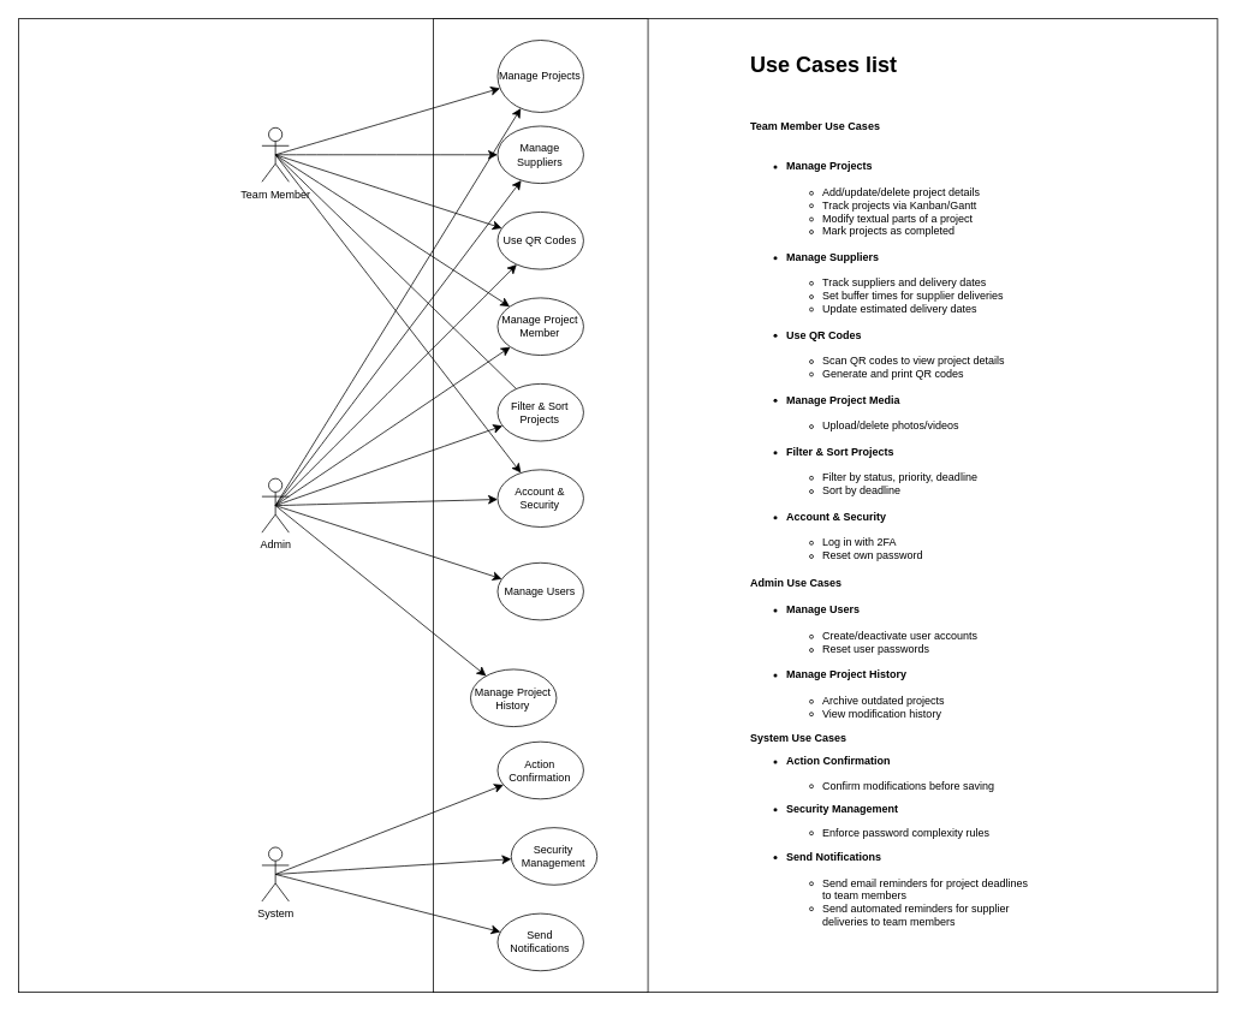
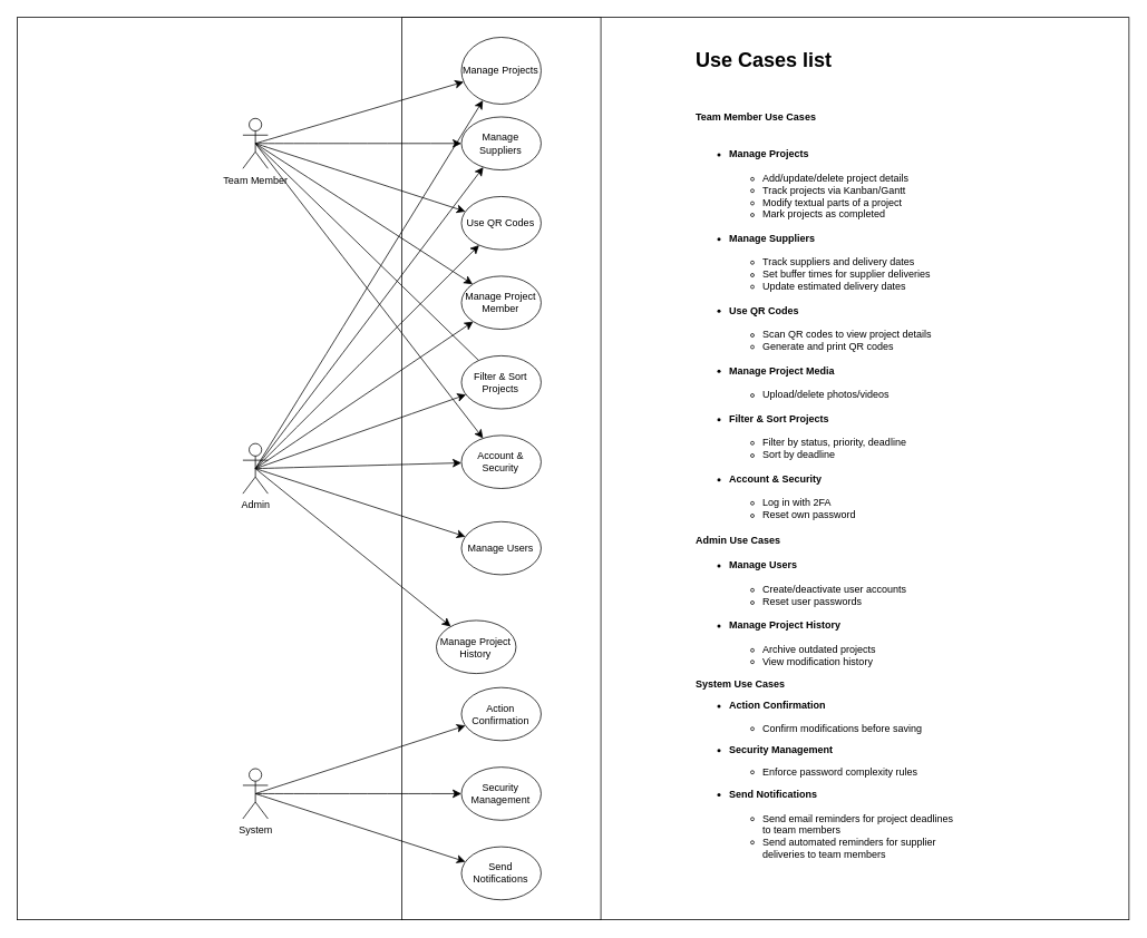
  <mxCell id="0" />
  <mxCell id="1" parent="0" />
  <mxCell id="2" value="" style="rounded=0;whiteSpace=wrap;html=1;" vertex="1" parent="1"><mxGeometry x="20" y="20" width="1330" height="1080" as="geometry" /></mxCell>
  <mxCell id="3" value="&lt;h1 style=&quot;margin-top: 0px;&quot;&gt;Use Cases list&lt;/h1&gt;&lt;p&gt;&lt;br&gt;&lt;/p&gt;&lt;h4 data-end=&quot;1658&quot; data-start=&quot;1628&quot;&gt;&lt;strong data-end=&quot;1658&quot; data-start=&quot;1633&quot;&gt;Team Member Use Cases&lt;/strong&gt;&lt;/h4&gt;&lt;ul data-end=&quot;2439&quot; data-start=&quot;1659&quot;&gt;&lt;br&gt;&lt;li data-end=&quot;1831&quot; data-start=&quot;1659&quot;&gt;&lt;strong data-end=&quot;1680&quot; data-start=&quot;1661&quot;&gt;Manage Projects&lt;/strong&gt;&lt;br&gt;&lt;ul data-end=&quot;1831&quot; data-start=&quot;1683&quot;&gt;&lt;br&gt;&lt;li data-end=&quot;1720&quot; data-start=&quot;1683&quot;&gt;Add/update/delete project details&lt;/li&gt;&lt;li data-end=&quot;1758&quot; data-start=&quot;1723&quot;&gt;Track projects via Kanban/Gantt&lt;/li&gt;&lt;li data-end=&quot;1798&quot; data-start=&quot;1761&quot;&gt;Modify textual parts of a project&lt;/li&gt;&lt;li data-end=&quot;1831&quot; data-start=&quot;1801&quot;&gt;Mark projects as completed&lt;/li&gt;&lt;/ul&gt;&lt;/li&gt;&lt;br&gt;&lt;li data-end=&quot;1980&quot; data-start=&quot;1832&quot;&gt;&lt;strong data-end=&quot;1854&quot; data-start=&quot;1834&quot;&gt;Manage Suppliers&lt;/strong&gt;&lt;br&gt;&lt;ul data-end=&quot;1980&quot; data-start=&quot;1857&quot;&gt;&lt;br&gt;&lt;li data-end=&quot;1895&quot; data-start=&quot;1857&quot;&gt;Track suppliers and delivery dates&lt;/li&gt;&lt;li data-end=&quot;1942&quot; data-start=&quot;1898&quot;&gt;Set buffer times for supplier deliveries&lt;/li&gt;&lt;li data-end=&quot;1980&quot; data-start=&quot;1945&quot;&gt;Update estimated delivery dates&lt;/li&gt;&lt;/ul&gt;&lt;/li&gt;&lt;br&gt;&lt;li data-end=&quot;2077&quot; data-start=&quot;1981&quot;&gt;&lt;strong data-end=&quot;1999&quot; data-start=&quot;1983&quot;&gt;Use QR Codes&lt;/strong&gt;&lt;br&gt;&lt;ul data-end=&quot;2077&quot; data-start=&quot;2002&quot;&gt;&lt;br&gt;&lt;li data-end=&quot;2043&quot; data-start=&quot;2002&quot;&gt;Scan QR codes to view project details&lt;/li&gt;&lt;li data-end=&quot;2077&quot; data-start=&quot;2046&quot;&gt;Generate and print QR codes&lt;/li&gt;&lt;/ul&gt;&lt;/li&gt;&lt;br&gt;&lt;li data-end=&quot;2138&quot; data-start=&quot;2078&quot;&gt;&lt;strong data-end=&quot;2104&quot; data-start=&quot;2080&quot;&gt;Manage Project Media&lt;/strong&gt;&lt;br&gt;&lt;ul data-end=&quot;2138&quot; data-start=&quot;2107&quot;&gt;&lt;br&gt;&lt;li data-end=&quot;2138&quot; data-start=&quot;2107&quot;&gt;Upload/delete photos/videos&lt;/li&gt;&lt;/ul&gt;&lt;/li&gt;&lt;br&gt;&lt;li data-end=&quot;2371&quot; data-start=&quot;2277&quot;&gt;&lt;strong data-end=&quot;2305&quot; data-start=&quot;2279&quot;&gt;Filter &amp;amp; Sort Projects&lt;/strong&gt;&lt;br&gt;&lt;ul data-end=&quot;2371&quot; data-start=&quot;2308&quot;&gt;&lt;br&gt;&lt;li data-end=&quot;2348&quot; data-start=&quot;2308&quot;&gt;Filter by status, priority, deadline&lt;/li&gt;&lt;li data-end=&quot;2371&quot; data-start=&quot;2351&quot;&gt;Sort by deadline&lt;/li&gt;&lt;/ul&gt;&lt;/li&gt;&lt;br&gt;&lt;li data-end=&quot;2439&quot; data-start=&quot;2372&quot;&gt;&lt;strong data-end=&quot;2396&quot; data-start=&quot;2374&quot;&gt;Account &amp;amp; Security&lt;/strong&gt;&lt;br&gt;&lt;ul data-end=&quot;2439&quot; data-start=&quot;2399&quot;&gt;&lt;br&gt;&lt;li data-end=&quot;2418&quot; data-start=&quot;2399&quot;&gt;Log in with 2FA&lt;/li&gt;&lt;li data-end=&quot;2439&quot; data-start=&quot;2421&quot;&gt;Reset own password&lt;/li&gt;&lt;/ul&gt;&lt;/li&gt;&lt;/ul&gt;&lt;h4 data-end=&quot;2465&quot; data-start=&quot;2441&quot;&gt;&lt;strong data-end=&quot;2465&quot; data-start=&quot;2446&quot;&gt;Admin Use Cases&lt;/strong&gt;&lt;/h4&gt;&lt;ul data-end=&quot;2750&quot; data-start=&quot;2466&quot;&gt;&lt;li data-end=&quot;2589&quot; data-start=&quot;2466&quot;&gt;&lt;strong data-end=&quot;2484&quot; data-start=&quot;2468&quot;&gt;Manage Users&lt;/strong&gt;&lt;br&gt;&lt;ul data-end=&quot;2589&quot; data-start=&quot;2487&quot;&gt;&lt;br&gt;&lt;li data-end=&quot;2522&quot; data-start=&quot;2487&quot;&gt;Create/deactivate user accounts&lt;/li&gt;&lt;li data-end=&quot;2549&quot; data-start=&quot;2525&quot;&gt;Reset user passwords&lt;/li&gt;&lt;/ul&gt;&lt;/li&gt;&lt;br&gt;&lt;li data-end=&quot;2682&quot; data-start=&quot;2590&quot;&gt;&lt;strong data-end=&quot;2618&quot; data-start=&quot;2592&quot;&gt;Manage Project History&lt;/strong&gt;&lt;br&gt;&lt;ul data-end=&quot;2682&quot; data-start=&quot;2621&quot;&gt;&lt;br&gt;&lt;li data-end=&quot;2650&quot; data-start=&quot;2621&quot;&gt;Archive outdated projects&lt;/li&gt;&lt;li data-end=&quot;2682&quot; data-start=&quot;2653&quot;&gt;View modification history&lt;/li&gt;&lt;/ul&gt;&lt;/li&gt;&lt;/ul&gt;&lt;b&gt;System Use Cases&lt;/b&gt;&lt;div&gt;&lt;ul&gt;&lt;li&gt;&lt;b&gt;Action Confirmation&lt;/b&gt;&lt;/li&gt;&lt;/ul&gt;&lt;ul&gt;&lt;ul&gt;&lt;li data-end=&quot;2750&quot; data-start=&quot;2711&quot;&gt;Confirm modifications before saving&lt;/li&gt;&lt;/ul&gt;&lt;/ul&gt;&lt;ul&gt;&lt;li&gt;&lt;b&gt;Security Management&lt;/b&gt;&lt;/li&gt;&lt;/ul&gt;&lt;ul&gt;&lt;ul&gt;&lt;li data-end=&quot;2589&quot; data-start=&quot;2552&quot;&gt;Enforce password complexity rules&lt;/li&gt;&lt;/ul&gt;&lt;/ul&gt;&lt;ul&gt;&lt;li data-end=&quot;2276&quot; data-start=&quot;2139&quot;&gt;&lt;strong data-end=&quot;2166&quot; data-start=&quot;2141&quot;&gt;Send Notifications&lt;/strong&gt;&lt;br&gt;&lt;ul data-end=&quot;2276&quot; data-start=&quot;2169&quot;&gt;&lt;br&gt;&lt;li data-end=&quot;2218&quot; data-start=&quot;2169&quot;&gt;&lt;span data-end=&quot;2166&quot; data-start=&quot;2141&quot;&gt;Send&lt;/span&gt;&lt;strong data-end=&quot;2166&quot; data-start=&quot;2141&quot;&gt;&amp;nbsp;&lt;/strong&gt;email reminders for project deadlines to team members&lt;/li&gt;&lt;li data-end=&quot;2276&quot; data-start=&quot;2221&quot;&gt;Send automated reminders for supplier deliveries to team members&lt;/li&gt;&lt;/ul&gt;&lt;/li&gt;&lt;/ul&gt;&lt;/div&gt;" style="text;html=1;whiteSpace=wrap;overflow=hidden;rounded=0;" vertex="1" parent="1"><mxGeometry x="830" y="50" width="320" height="1016" as="geometry" /></mxCell>
  <mxCell id="4" value="" style="group" vertex="1" connectable="0" parent="1"><mxGeometry x="480" y="20" width="238.24" height="1080" as="geometry" /></mxCell>
  <mxCell id="5" value="" style="rounded=0;whiteSpace=wrap;html=1;" vertex="1" parent="4"><mxGeometry width="238.24" height="1080" as="geometry" /></mxCell>
  <mxCell id="6" value="Manage Projects" style="ellipse;whiteSpace=wrap;html=1;" vertex="1" parent="4"><mxGeometry x="71.472" y="23.824" width="95.296" height="80" as="geometry" /></mxCell>
  <mxCell id="7" value="Manage Suppliers&lt;span style=&quot;color: rgba(0, 0, 0, 0); font-family: monospace; font-size: 0px; text-align: start; text-wrap-mode: nowrap;&quot;&gt;%3CmxGraphModel%3E%3Croot%3E%3CmxCell%20id%3D%220%22%2F%3E%3CmxCell%20id%3D%221%22%20parent%3D%220%22%2F%3E%3CmxCell%20id%3D%222%22%20value%3D%22Manage%20Projects%22%20style%3D%22ellipse%3BwhiteSpace%3Dwrap%3Bhtml%3D1%3B%22%20vertex%3D%221%22%20parent%3D%221%22%3E%3CmxGeometry%20x%3D%22-650%22%20y%3D%22-330%22%20width%3D%22120%22%20height%3D%2280%22%20as%3D%22geometry%22%2F%3E%3C%2FmxCell%3E%3C%2Froot%3E%3C%2FmxGraphModel%3E&lt;/span&gt;" style="ellipse;whiteSpace=wrap;html=1;" vertex="1" parent="4"><mxGeometry x="71.472" y="119.118" width="95.296" height="63.529" as="geometry" /></mxCell>
  <mxCell id="8" value="Use QR Codes" style="ellipse;whiteSpace=wrap;html=1;" vertex="1" parent="4"><mxGeometry x="71.472" y="214.412" width="95.296" height="63.529" as="geometry" /></mxCell>
  <mxCell id="9" value="Manage Users" style="ellipse;whiteSpace=wrap;html=1;" vertex="1" parent="4"><mxGeometry x="71.472" y="603.529" width="95.296" height="63.529" as="geometry" /></mxCell>
  <mxCell id="10" value="Account &amp;amp; Security" style="ellipse;whiteSpace=wrap;html=1;" vertex="1" parent="4"><mxGeometry x="71.472" y="500.294" width="95.296" height="63.529" as="geometry" /></mxCell>
  <mxCell id="11" value="Manage Project Member" style="ellipse;whiteSpace=wrap;html=1;" vertex="1" parent="4"><mxGeometry x="71.472" y="309.706" width="95.296" height="63.529" as="geometry" /></mxCell>
  <mxCell id="12" value="Filter &amp;amp; Sort Projects" style="ellipse;whiteSpace=wrap;html=1;" vertex="1" parent="4"><mxGeometry x="71.472" y="405" width="95.296" height="63.529" as="geometry" /></mxCell>
  <mxCell id="13" value="Action Confirmation" style="ellipse;whiteSpace=wrap;html=1;" vertex="1" parent="4"><mxGeometry x="71.472" y="802.059" width="95.296" height="63.529" as="geometry" /></mxCell>
- <mxCell id="14" value="Security Management" style="ellipse;whiteSpace=wrap;html=1;" vertex="1" parent="4"><mxGeometry x="86.472" y="897.353" width="95.296" height="63.529" as="geometry" /></mxCell>
+ <mxCell id="14" value="Security Management" style="ellipse;whiteSpace=wrap;html=1;" vertex="1" parent="4"><mxGeometry x="71.472" y="897.353" width="95.296" height="63.529" as="geometry" /></mxCell>
  <mxCell id="15" value="Send Notifications" style="ellipse;whiteSpace=wrap;html=1;" vertex="1" parent="4"><mxGeometry x="71.472" y="992.647" width="95.296" height="63.529" as="geometry" /></mxCell>
  <mxCell id="16" value="Manage Project History" style="ellipse;whiteSpace=wrap;html=1;" vertex="1" parent="4"><mxGeometry x="41.472" y="721.765" width="95.296" height="63.529" as="geometry" /></mxCell>
  <mxCell id="17" style="edgeStyle=none;curved=1;rounded=0;orthogonalLoop=1;jettySize=auto;html=1;exitX=0.5;exitY=0.5;exitDx=0;exitDy=0;exitPerimeter=0;fontSize=12;startSize=8;endSize=8;" edge="1" parent="1" source="18" target="13"><mxGeometry relative="1" as="geometry" /></mxCell>
- <mxCell id="18" value="System" style="shape=umlActor;verticalLabelPosition=bottom;verticalAlign=top;html=1;outlineConnect=0;" vertex="1" parent="1"><mxGeometry x="290" y="939.12" width="30" height="60" as="geometry" /></mxCell>
+ <mxCell id="18" value="System" style="shape=umlActor;verticalLabelPosition=bottom;verticalAlign=top;html=1;outlineConnect=0;" vertex="1" parent="1"><mxGeometry x="290" y="919.12" width="30" height="60" as="geometry" /></mxCell>
  <mxCell id="19" style="edgeStyle=none;curved=1;rounded=0;orthogonalLoop=1;jettySize=auto;html=1;exitX=0.5;exitY=0.5;exitDx=0;exitDy=0;exitPerimeter=0;fontSize=12;startSize=8;endSize=8;" edge="1" parent="1" source="18" target="14"><mxGeometry relative="1" as="geometry" /></mxCell>
  <mxCell id="20" style="edgeStyle=none;curved=1;rounded=0;orthogonalLoop=1;jettySize=auto;html=1;exitX=0.5;exitY=0.5;exitDx=0;exitDy=0;exitPerimeter=0;fontSize=12;startSize=8;endSize=8;" edge="1" parent="1" source="18" target="15"><mxGeometry relative="1" as="geometry" /></mxCell>
  <mxCell id="21" style="edgeStyle=none;curved=1;rounded=0;orthogonalLoop=1;jettySize=auto;html=1;exitX=0.5;exitY=0.5;exitDx=0;exitDy=0;exitPerimeter=0;fontSize=12;startSize=8;endSize=8;" edge="1" parent="1" source="29" target="16"><mxGeometry relative="1" as="geometry" /></mxCell>
  <mxCell id="22" style="edgeStyle=none;curved=1;rounded=0;orthogonalLoop=1;jettySize=auto;html=1;exitX=0.5;exitY=0.5;exitDx=0;exitDy=0;exitPerimeter=0;fontSize=12;startSize=8;endSize=8;" edge="1" parent="1" source="29" target="9"><mxGeometry relative="1" as="geometry" /></mxCell>
  <mxCell id="23" style="edgeStyle=none;curved=1;rounded=0;orthogonalLoop=1;jettySize=auto;html=1;exitX=0.5;exitY=0.5;exitDx=0;exitDy=0;exitPerimeter=0;fontSize=12;startSize=8;endSize=8;" edge="1" parent="1" source="29" target="10"><mxGeometry relative="1" as="geometry" /></mxCell>
  <mxCell id="24" style="edgeStyle=none;curved=1;rounded=0;orthogonalLoop=1;jettySize=auto;html=1;exitX=0.5;exitY=0.5;exitDx=0;exitDy=0;exitPerimeter=0;fontSize=12;startSize=8;endSize=8;" edge="1" parent="1" source="29" target="12"><mxGeometry relative="1" as="geometry" /></mxCell>
  <mxCell id="25" style="edgeStyle=none;curved=1;rounded=0;orthogonalLoop=1;jettySize=auto;html=1;exitX=0.5;exitY=0.5;exitDx=0;exitDy=0;exitPerimeter=0;fontSize=12;startSize=8;endSize=8;" edge="1" parent="1" source="29" target="11"><mxGeometry relative="1" as="geometry" /></mxCell>
  <mxCell id="26" style="edgeStyle=none;curved=1;rounded=0;orthogonalLoop=1;jettySize=auto;html=1;exitX=0.5;exitY=0.5;exitDx=0;exitDy=0;exitPerimeter=0;fontSize=12;startSize=8;endSize=8;" edge="1" parent="1" source="29" target="8"><mxGeometry relative="1" as="geometry" /></mxCell>
  <mxCell id="27" style="edgeStyle=none;curved=1;rounded=0;orthogonalLoop=1;jettySize=auto;html=1;exitX=0.5;exitY=0.5;exitDx=0;exitDy=0;exitPerimeter=0;fontSize=12;startSize=8;endSize=8;" edge="1" parent="1" source="29" target="7"><mxGeometry relative="1" as="geometry" /></mxCell>
  <mxCell id="28" style="edgeStyle=none;curved=1;rounded=0;orthogonalLoop=1;jettySize=auto;html=1;exitX=0.5;exitY=0.5;exitDx=0;exitDy=0;exitPerimeter=0;fontSize=12;startSize=8;endSize=8;" edge="1" parent="1" source="29" target="6"><mxGeometry relative="1" as="geometry" /></mxCell>
  <mxCell id="29" value="Admin" style="shape=umlActor;verticalLabelPosition=bottom;verticalAlign=top;html=1;outlineConnect=0;" vertex="1" parent="1"><mxGeometry x="290" y="530" width="30" height="60" as="geometry" /></mxCell>
  <mxCell id="30" style="edgeStyle=none;curved=1;rounded=0;orthogonalLoop=1;jettySize=auto;html=1;exitX=0.5;exitY=0.5;exitDx=0;exitDy=0;exitPerimeter=0;fontSize=12;startSize=8;endSize=8;" edge="1" parent="1" source="36" target="6"><mxGeometry relative="1" as="geometry" /></mxCell>
  <mxCell id="31" style="edgeStyle=none;curved=1;rounded=0;orthogonalLoop=1;jettySize=auto;html=1;exitX=0.5;exitY=0.5;exitDx=0;exitDy=0;exitPerimeter=0;fontSize=12;startSize=8;endSize=8;" edge="1" parent="1" source="36" target="7"><mxGeometry relative="1" as="geometry" /></mxCell>
  <mxCell id="32" style="edgeStyle=none;curved=1;rounded=0;orthogonalLoop=1;jettySize=auto;html=1;exitX=0.5;exitY=0.5;exitDx=0;exitDy=0;exitPerimeter=0;fontSize=12;startSize=8;endSize=8;" edge="1" parent="1" source="36" target="8"><mxGeometry relative="1" as="geometry" /></mxCell>
  <mxCell id="33" style="edgeStyle=none;curved=1;rounded=0;orthogonalLoop=1;jettySize=auto;html=1;exitX=0.5;exitY=0.5;exitDx=0;exitDy=0;exitPerimeter=0;fontSize=12;startSize=8;endSize=8;" edge="1" parent="1" source="36" target="11"><mxGeometry relative="1" as="geometry" /></mxCell>
  <mxCell id="34" style="edgeStyle=none;curved=1;rounded=0;orthogonalLoop=1;jettySize=auto;html=1;exitX=0.5;exitY=0.5;exitDx=0;exitDy=0;exitPerimeter=0;fontSize=12;startSize=8;endSize=8;endArrow=none;" edge="1" parent="1" source="36" target="12"><mxGeometry relative="1" as="geometry" /></mxCell>
  <mxCell id="35" style="edgeStyle=none;curved=1;rounded=0;orthogonalLoop=1;jettySize=auto;html=1;exitX=0.5;exitY=0.5;exitDx=0;exitDy=0;exitPerimeter=0;fontSize=12;startSize=8;endSize=8;" edge="1" parent="1" source="36" target="10"><mxGeometry relative="1" as="geometry" /></mxCell>
  <mxCell id="36" value="Team Member" style="shape=umlActor;verticalLabelPosition=bottom;verticalAlign=top;html=1;outlineConnect=0;" vertex="1" parent="1"><mxGeometry x="290" y="140.88" width="30" height="60" as="geometry" /></mxCell>
